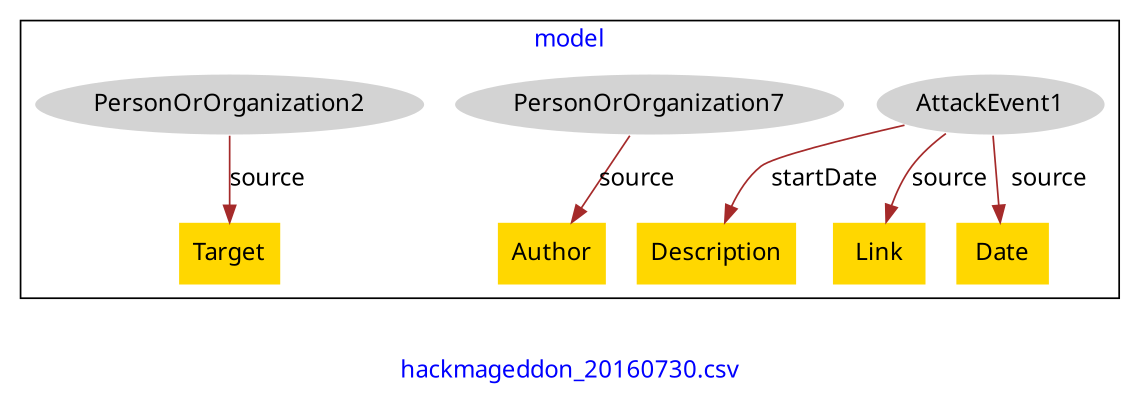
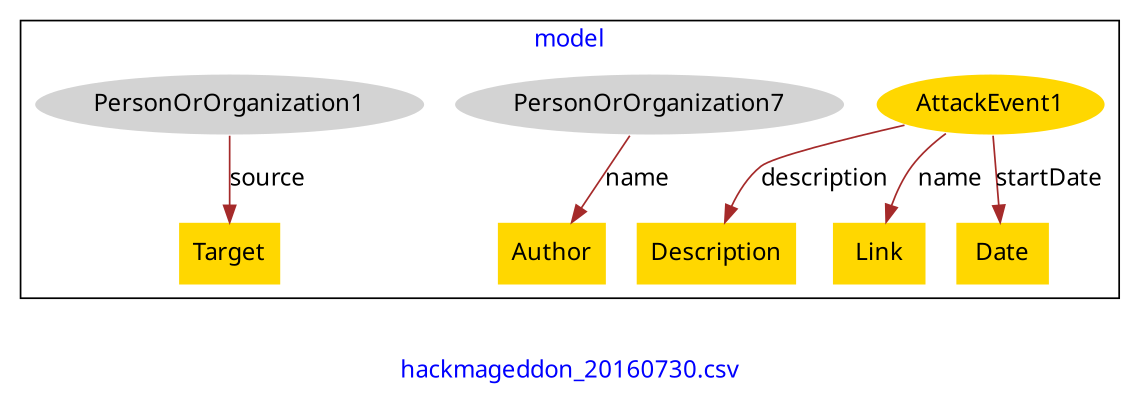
  digraph {
    fontcolor=blue
    fontname="Noto Sans"
    label="hackmageddon_20160730.csv"
    remincross=true
    node [fillcolor=gold fontname="Noto Sans" style=filled shape=plaintext]
    edge [color=brown fontcolor=black fontname="Noto Sans"]
-   n1 [color=white fillcolor=lightgray label=AttackEvent1 shape=""]
+   n1 [color=white label=AttackEvent1 shape=""]
    n2 [label=Description]
    n3 [label=Link]
    n4 [label=Date]
    n5 [color=white fillcolor=lightgray label=PersonOrOrganization7 shape=""]
    n6 [label=Author]
-   n7 [color=white fillcolor=lightgray label=PersonOrOrganization2 shape=""]
+   n7 [color=white fillcolor=lightgray label=PersonOrOrganization1 shape=""]
    n8 [label=Target]
    subgraph cluster_1 {
      label=model
      n1
      n2
      n3
      n4
      n5
      n6
      n7
      n8
    }
-   n1 -> n2 [label=startDate]
-   n1 -> n3 [label=source]
-   n1 -> n4 [label=source]
-   n5 -> n6 [label=source]
+   n1 -> n2 [label=description]
+   n1 -> n3 [label=name]
+   n1 -> n4 [label=startDate]
+   n5 -> n6 [label=name]
    n7 -> n8 [label=source]
  }
